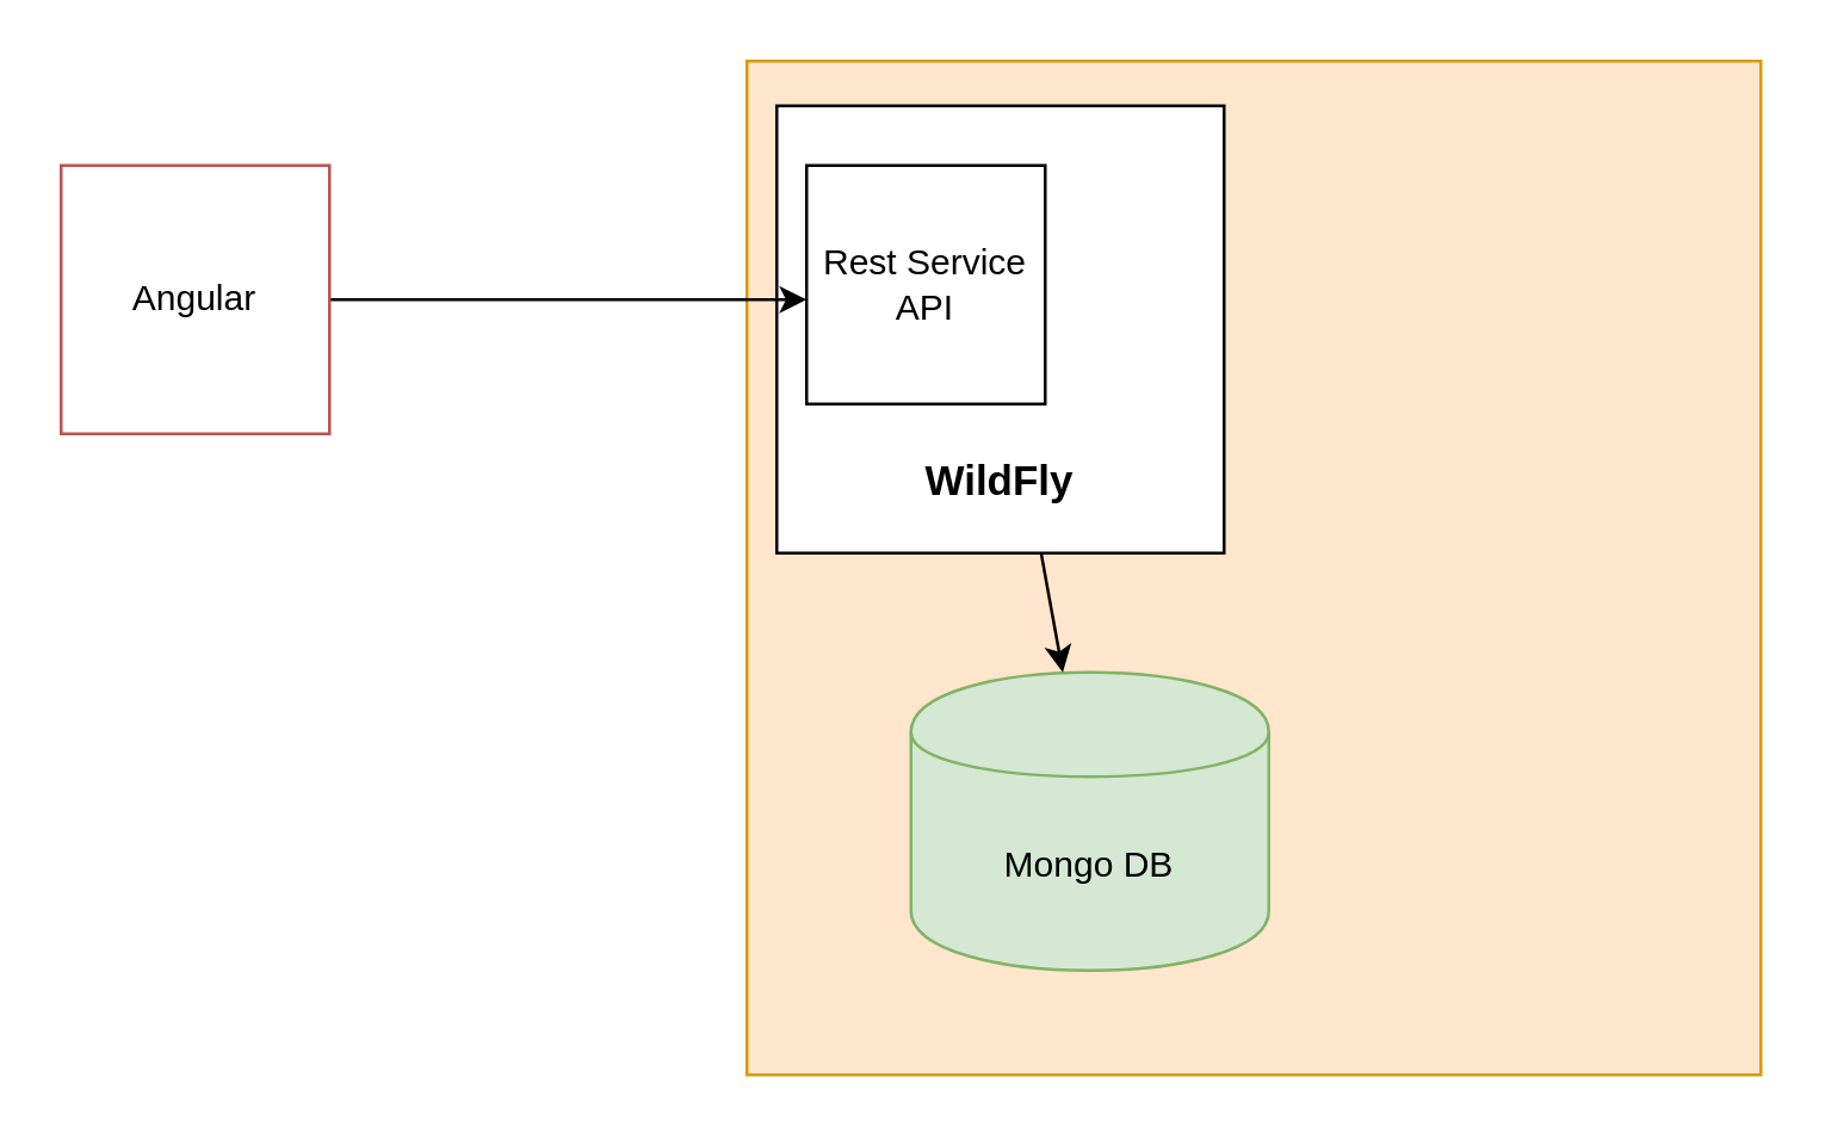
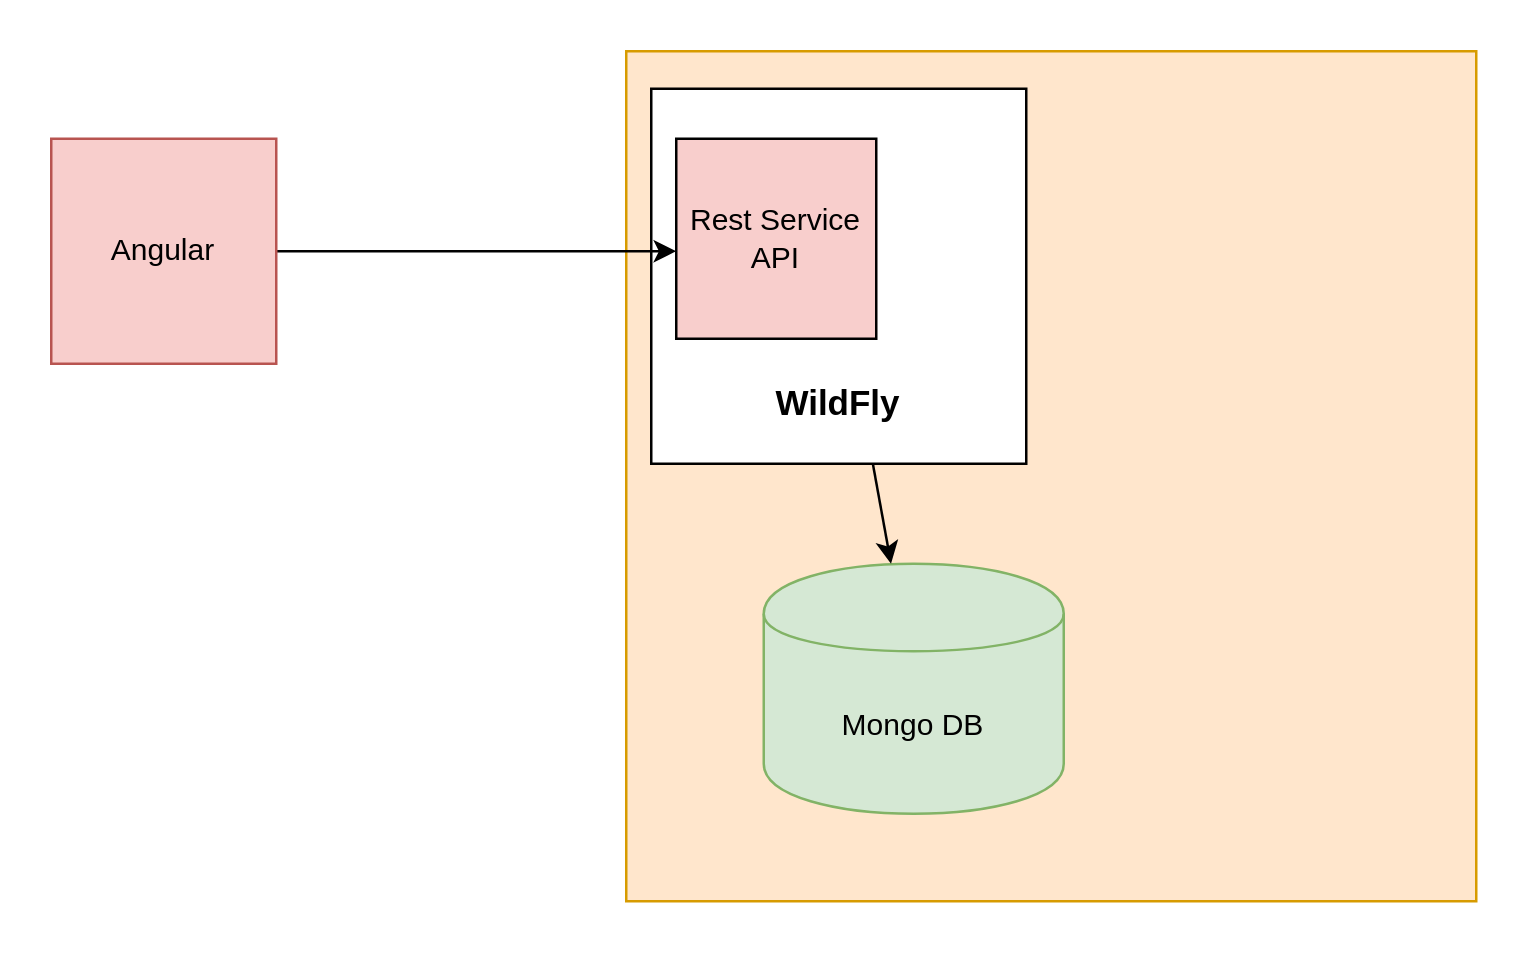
  <mxCell id="0" />
  <mxCell id="1" parent="0" />
  <mxCell id="2" value="" style="whiteSpace=wrap;html=1;aspect=fixed;fillColor=#ffe6cc;strokeColor=#d79b00;" parent="1" vertex="1"><mxGeometry x="250" y="20" width="340" height="340" as="geometry" /></mxCell>
  <mxCell id="3" value="&lt;font style=&quot;font-size: 14px&quot;&gt;&lt;br&gt;&lt;br&gt;&lt;br&gt;&lt;br&gt;&lt;br&gt;&lt;br&gt;&lt;b&gt;WildFly&lt;/b&gt;&lt;/font&gt;" style="whiteSpace=wrap;html=1;aspect=fixed;" parent="1" vertex="1"><mxGeometry x="260" y="35" width="150" height="150" as="geometry" /></mxCell>
  <mxCell id="4" style="edgeStyle=orthogonalEdgeStyle;rounded=0;orthogonalLoop=1;jettySize=auto;html=1;exitX=1;exitY=0.5;exitDx=0;exitDy=0;" parent="1" source="5" edge="1"><mxGeometry relative="1" as="geometry"><mxPoint x="270" y="100" as="targetPoint" /></mxGeometry></mxCell>
- <mxCell id="5" value="Angular" style="whiteSpace=wrap;html=1;aspect=fixed;fillColor=#ffffff;strokeColor=#b85450;" parent="1" vertex="1"><mxGeometry x="20" y="55" width="90" height="90" as="geometry" /></mxCell>
- <mxCell id="6" value="Rest Service API" style="whiteSpace=wrap;html=1;aspect=fixed;" parent="1" vertex="1"><mxGeometry x="270" y="55" width="80" height="80" as="geometry" /></mxCell>
+ <mxCell id="5" value="Angular" style="whiteSpace=wrap;html=1;aspect=fixed;fillColor=#f8cecc;strokeColor=#b85450;" parent="1" vertex="1"><mxGeometry x="20" y="55" width="90" height="90" as="geometry" /></mxCell>
+ <mxCell id="6" value="Rest Service API" style="whiteSpace=wrap;html=1;aspect=fixed;fillColor=#f8cecc;" parent="1" vertex="1"><mxGeometry x="270" y="55" width="80" height="80" as="geometry" /></mxCell>
  <mxCell id="7" value="Mongo DB" style="shape=cylinder;whiteSpace=wrap;html=1;boundedLbl=1;backgroundOutline=1;fillColor=#d5e8d4;strokeColor=#82b366;" parent="1" vertex="1"><mxGeometry x="305" y="225" width="120" height="100" as="geometry" /></mxCell>
  <mxCell id="8" value="" style="endArrow=classic;html=1;" parent="1" source="3" target="7" edge="1"><mxGeometry width="50" height="50" relative="1" as="geometry"><mxPoint x="20" y="425" as="sourcePoint" /><mxPoint x="210" y="315" as="targetPoint" /></mxGeometry></mxCell>
